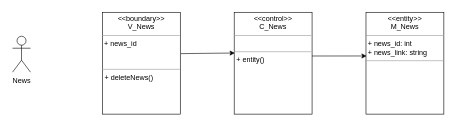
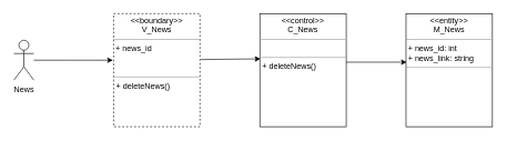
  <mxCell id="0" />
  <mxCell id="1" parent="0" />
  <mxCell id="2" value="News" style="shape=umlActor;verticalLabelPosition=bottom;verticalAlign=top;html=1;" vertex="1" parent="1"><mxGeometry x="20" y="60" width="30" height="60" as="geometry" /></mxCell>
- <mxCell id="3" value="&lt;p style=&quot;margin: 0px ; margin-top: 4px ; text-align: center&quot;&gt;&lt;i&gt;&amp;lt;&lt;/i&gt;&amp;lt;boundary&lt;i&gt;&amp;gt;&amp;gt;&lt;/i&gt;&lt;br&gt;V_News&lt;/p&gt;&lt;hr size=&quot;1&quot;&gt;&lt;div&gt;&amp;nbsp;+ news_id&lt;/div&gt;&lt;div&gt;&lt;br&gt;&lt;/div&gt;&lt;br&gt;&lt;hr size=&quot;1&quot;&gt;&lt;p style=&quot;margin: 0px ; margin-left: 4px&quot;&gt;+ deleteNews()&lt;br&gt;&lt;/p&gt;" style="verticalAlign=top;align=left;overflow=fill;fontSize=12;fontFamily=Helvetica;html=1;" vertex="1" parent="1"><mxGeometry x="170" y="20" width="130" height="170" as="geometry" /></mxCell>
- <mxCell id="4" value="&lt;p style=&quot;margin: 0px ; margin-top: 4px ; text-align: center&quot;&gt;&lt;i&gt;&amp;lt;&lt;/i&gt;&amp;lt;control&lt;i&gt;&amp;gt;&amp;gt;&lt;/i&gt;&lt;br&gt;C_News&lt;/p&gt;&lt;hr size=&quot;1&quot;&gt;&lt;br&gt;&lt;hr size=&quot;1&quot;&gt;&lt;p style=&quot;margin: 0px ; margin-left: 4px&quot;&gt;+ entity()&lt;br&gt;&lt;br&gt;&lt;/p&gt;" style="verticalAlign=top;align=left;overflow=fill;fontSize=12;fontFamily=Helvetica;html=1;" vertex="1" parent="1"><mxGeometry x="390" y="20" width="130" height="170" as="geometry" /></mxCell>
+ <mxCell id="3" value="&lt;p style=&quot;margin: 0px ; margin-top: 4px ; text-align: center&quot;&gt;&lt;i&gt;&amp;lt;&lt;/i&gt;&amp;lt;boundary&lt;i&gt;&amp;gt;&amp;gt;&lt;/i&gt;&lt;br&gt;V_News&lt;/p&gt;&lt;hr size=&quot;1&quot;&gt;&lt;div&gt;&amp;nbsp;+ news_id&lt;/div&gt;&lt;div&gt;&lt;br&gt;&lt;/div&gt;&lt;br&gt;&lt;hr size=&quot;1&quot;&gt;&lt;p style=&quot;margin: 0px ; margin-left: 4px&quot;&gt;+ deleteNews()&lt;br&gt;&lt;/p&gt;" style="verticalAlign=top;align=left;overflow=fill;fontSize=12;fontFamily=Helvetica;html=1;dashed=1;" vertex="1" parent="1"><mxGeometry x="170" y="20" width="130" height="170" as="geometry" /></mxCell>
+ <mxCell id="4" value="&lt;p style=&quot;margin: 0px ; margin-top: 4px ; text-align: center&quot;&gt;&lt;i&gt;&amp;lt;&lt;/i&gt;&amp;lt;control&lt;i&gt;&amp;gt;&amp;gt;&lt;/i&gt;&lt;br&gt;C_News&lt;/p&gt;&lt;hr size=&quot;1&quot;&gt;&lt;br&gt;&lt;hr size=&quot;1&quot;&gt;&lt;p style=&quot;margin: 0px ; margin-left: 4px&quot;&gt;+ deleteNews()&lt;br&gt;&lt;br&gt;&lt;/p&gt;" style="verticalAlign=top;align=left;overflow=fill;fontSize=12;fontFamily=Helvetica;html=1;" vertex="1" parent="1"><mxGeometry x="390" y="20" width="130" height="170" as="geometry" /></mxCell>
  <mxCell id="5" value="" style="endArrow=classic;html=1;exitX=1.008;exitY=0.406;exitDx=0;exitDy=0;exitPerimeter=0;" edge="1" parent="1" source="3"><mxGeometry width="50" height="50" relative="1" as="geometry"><mxPoint x="350" y="100" as="sourcePoint" /><mxPoint x="391" y="88" as="targetPoint" /></mxGeometry></mxCell>
+ <mxCell id="6" value="" style="endArrow=classic;html=1;entryX=-0.008;entryY=0.412;entryDx=0;entryDy=0;entryPerimeter=0;" edge="1" parent="1" source="2" target="3"><mxGeometry width="50" height="50" relative="1" as="geometry"><mxPoint x="350" y="100" as="sourcePoint" /><mxPoint x="400" y="50" as="targetPoint" /></mxGeometry></mxCell>
  <mxCell id="7" value="&lt;p style=&quot;margin: 0px ; margin-top: 4px ; text-align: center&quot;&gt;&lt;i&gt;&amp;lt;&lt;/i&gt;&amp;lt;entity&lt;i&gt;&amp;gt;&amp;gt;&lt;/i&gt;&lt;br&gt;M_News&lt;/p&gt;&lt;hr size=&quot;1&quot;&gt;&lt;div&gt;&amp;nbsp;+ news_id: int&lt;/div&gt;&lt;div&gt;&amp;nbsp;+ news_link: string&lt;br&gt;&lt;/div&gt;&lt;hr size=&quot;1&quot;&gt;&lt;p style=&quot;margin: 0px ; margin-left: 4px&quot;&gt;&lt;br&gt;&lt;br&gt;&lt;/p&gt;" style="verticalAlign=top;align=left;overflow=fill;fontSize=12;fontFamily=Helvetica;html=1;" vertex="1" parent="1"><mxGeometry x="610" y="20" width="130" height="170" as="geometry" /></mxCell>
  <mxCell id="8" value="" style="endArrow=classic;html=1;entryX=0.008;entryY=0.429;entryDx=0;entryDy=0;entryPerimeter=0;" edge="1" parent="1" target="7"><mxGeometry width="50" height="50" relative="1" as="geometry"><mxPoint x="520" y="93" as="sourcePoint" /><mxPoint x="602" y="90" as="targetPoint" /></mxGeometry></mxCell>
